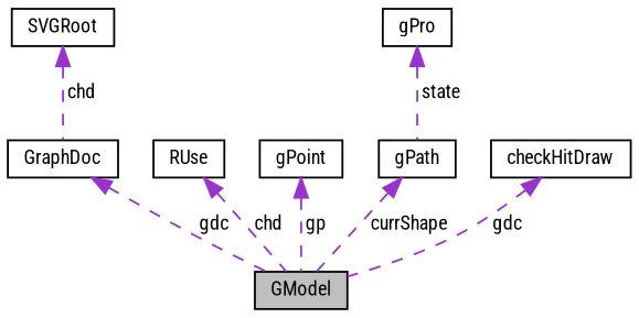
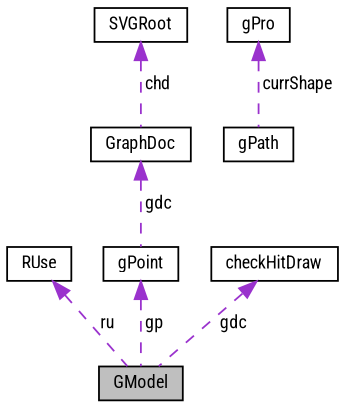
  digraph {
    fontname="Roboto Condensed"
    node [color=black fillcolor=white fontname="Roboto Condensed" fontsize=10 shape=record style=filled]
    edge [color=darkorchid3 dir=back fontname="Roboto Condensed" fontsize=10 labelfontname=Helvetica labelfontsize=10 style=dashed]
    n1 [fillcolor=grey75 fontcolor=black height=0.2 label=GModel width=0.4]
    n2 [height=0.2 label=GraphDoc width=0.4]
    n3 [height=0.2 label=SVGRoot width=0.4]
    n4 [height=0.2 label=RUse width=0.4]
    n5 [height=0.2 label=gPoint width=0.4]
    n6 [height=0.2 label=gPath width=0.4]
    n7 [height=0.2 label=gPro width=0.4]
    n8 [height=0.2 label=checkHitDraw width=0.4]
-   n2 -> n1 [label=" gdc"]
+   n2 -> n5 [label=" gdc"]
    n3 -> n2 [label=" chd"]
-   n4 -> n1 [label=" chd"]
+   n4 -> n1 [label=" ru"]
    n5 -> n1 [label=" gp"]
-   n6 -> n1 [label=" currShape"]
-   n7 -> n6 [label=" state"]
+   n7 -> n6 [label=" currShape"]
    n8 -> n1 [label=" gdc"]
  }
